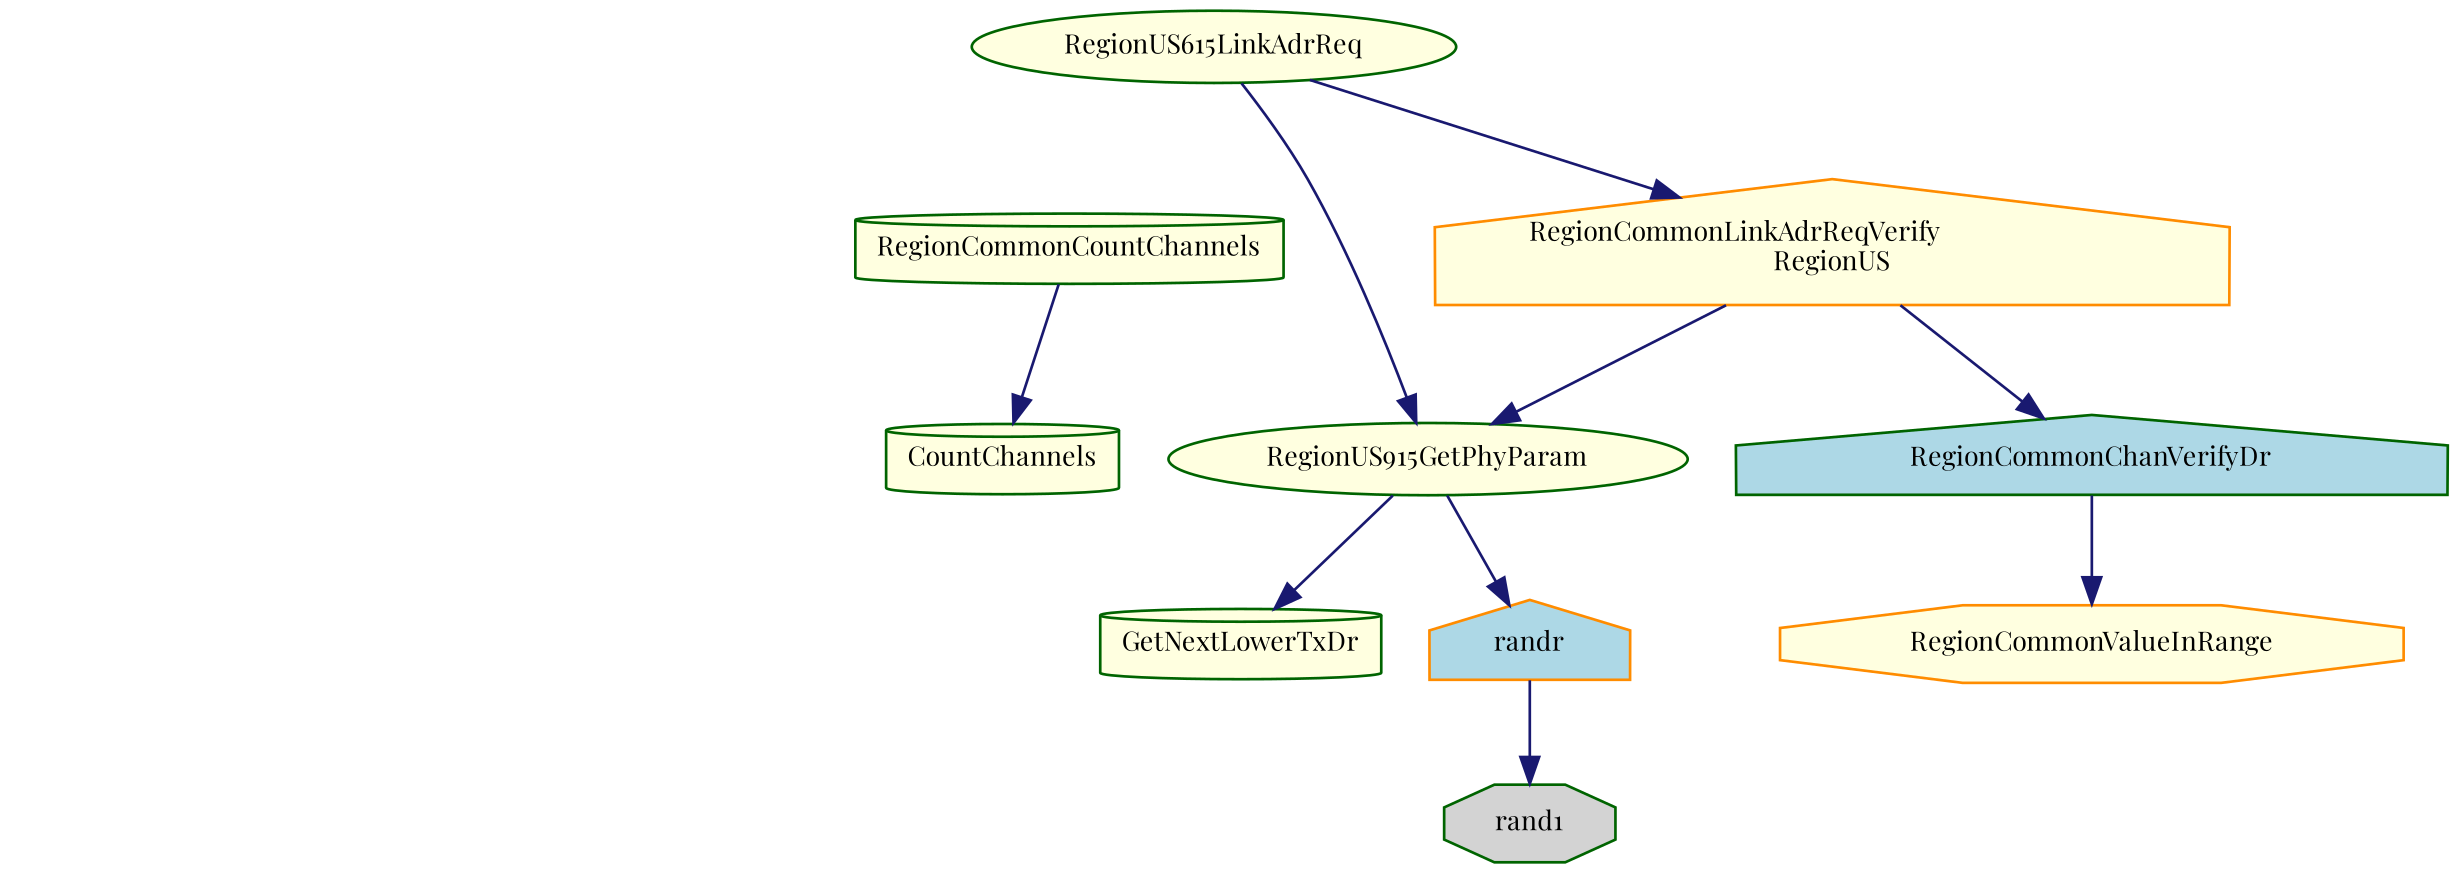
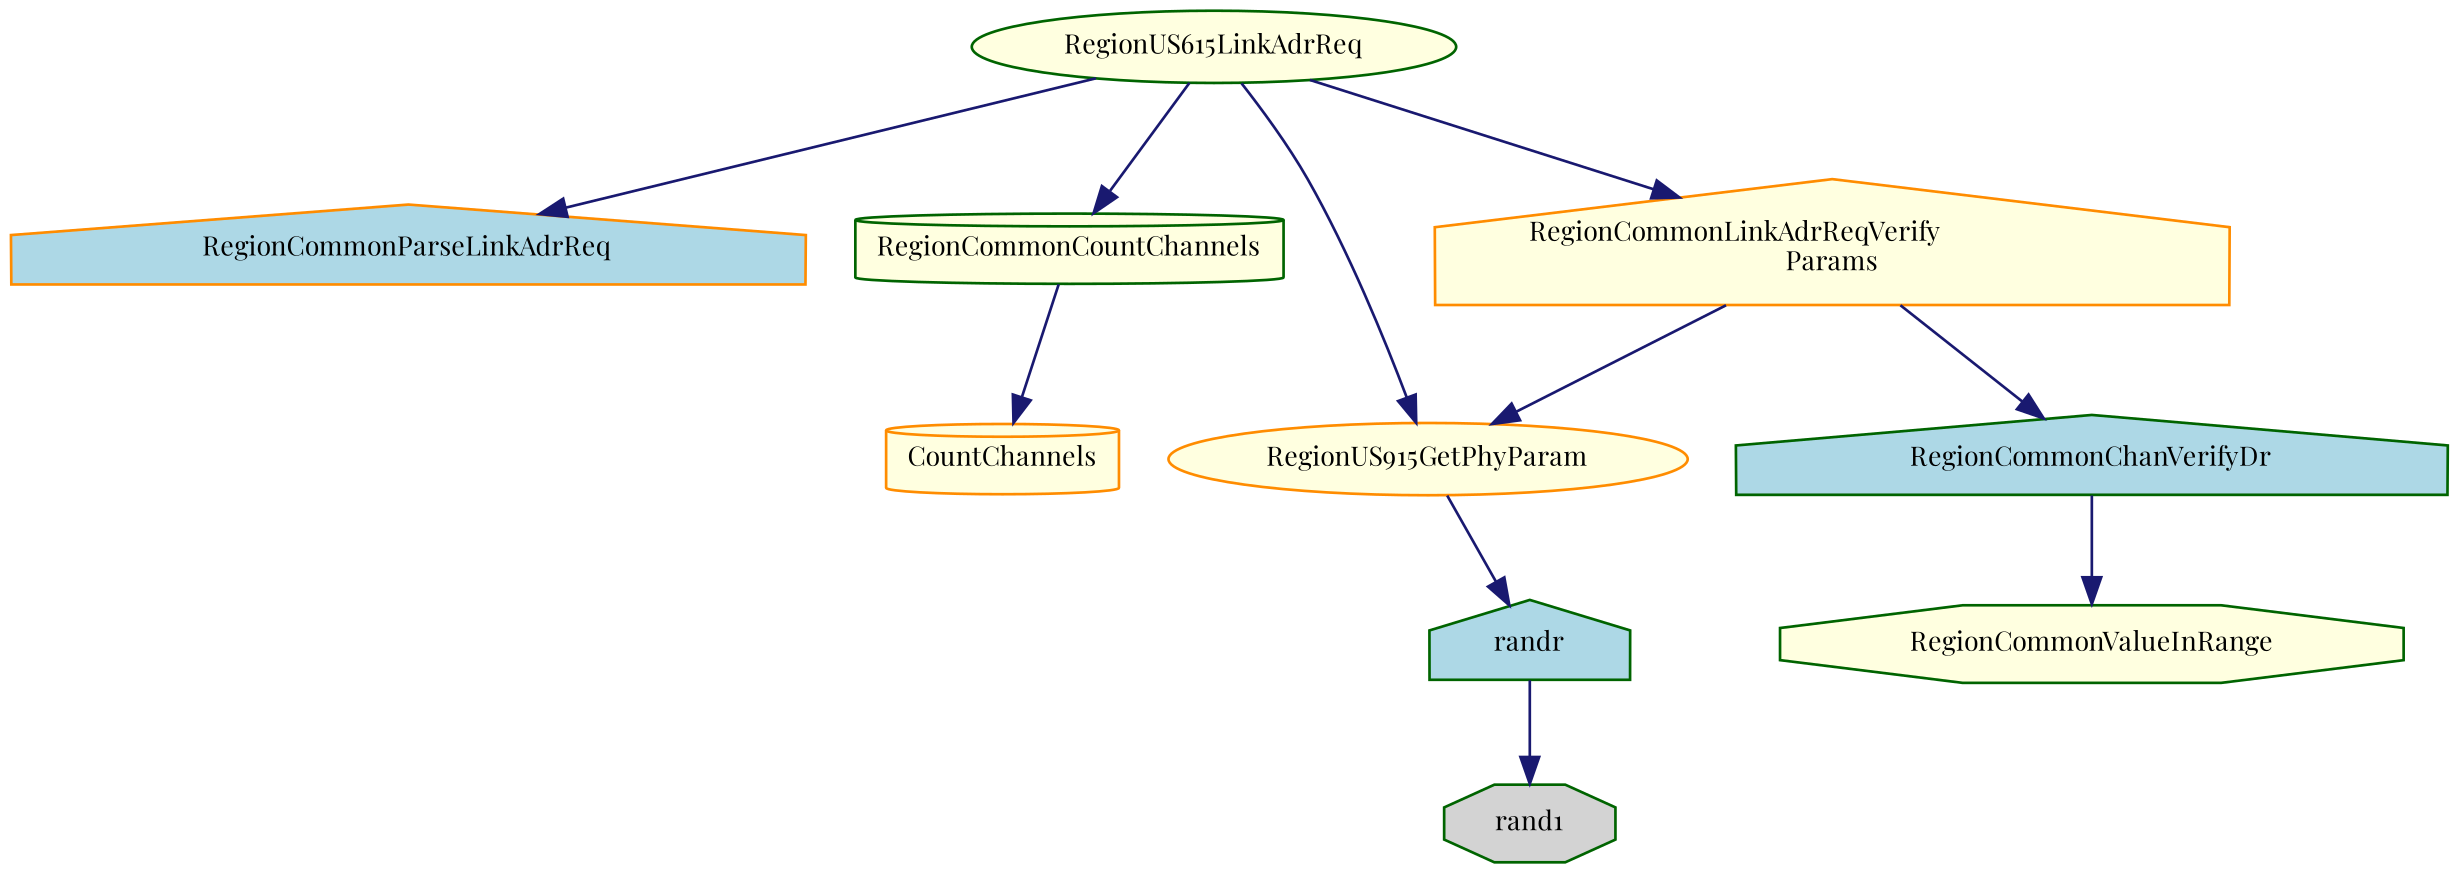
  digraph {
    fontname="Playfair Display"
    rankdir=TB
    node [color=darkgreen fillcolor=lightyellow fontname="Playfair Display" fontsize=10 shape=house style=filled]
    edge [color=midnightblue fontname="Playfair Display" fontsize=10 labelfontname=Helvetica labelfontsize=10 style=solid]
    n1 [fontcolor=black height=0.2 label=RegionUS615LinkAdrReq shape=ellipse width=0.4]
+   n2 [color=darkorange fillcolor=lightblue height=0.2 label=RegionCommonParseLinkAdrReq width=0.4]
    n3 [height=0.2 label=RegionCommonCountChannels shape=cylinder width=0.4]
-   n4 [height=0.2 label=RegionUS915GetPhyParam shape=ellipse width=0.4]
-   n5 [color=darkorange height=0.2 label="RegionCommonLinkAdrReqVerify\lRegionUS" width=0.4]
-   n6 [height=0.2 label=CountChannels shape=cylinder width=0.4]
-   n7 [height=0.2 label=GetNextLowerTxDr shape=cylinder width=0.4]
-   n8 [color=darkorange fillcolor=lightblue height=0.2 label=randr width=0.4]
+   n4 [color=darkorange height=0.2 label=RegionUS915GetPhyParam shape=ellipse width=0.4]
+   n5 [color=darkorange height=0.2 label="RegionCommonLinkAdrReqVerify\lParams" width=0.4]
+   n6 [color=darkorange height=0.2 label=CountChannels shape=cylinder width=0.4]
+   n8 [fillcolor=lightblue height=0.2 label=randr width=0.4]
    n9 [fillcolor=lightblue height=0.2 label=RegionCommonChanVerifyDr width=0.4]
    n10 [fillcolor=lightgrey height=0.2 label=rand1 shape=octagon width=0.4]
-   n11 [color=darkorange height=0.2 label=RegionCommonValueInRange shape=octagon width=0.4]
+   n11 [height=0.2 label=RegionCommonValueInRange shape=octagon width=0.4]
+   n1 -> n2
+   n1 -> n3
    n1 -> n4
    n1 -> n5
    n3 -> n6
-   n4 -> n7
    n4 -> n8
    n5 -> n4
    n5 -> n9
    n8 -> n10
    n9 -> n11
  }
